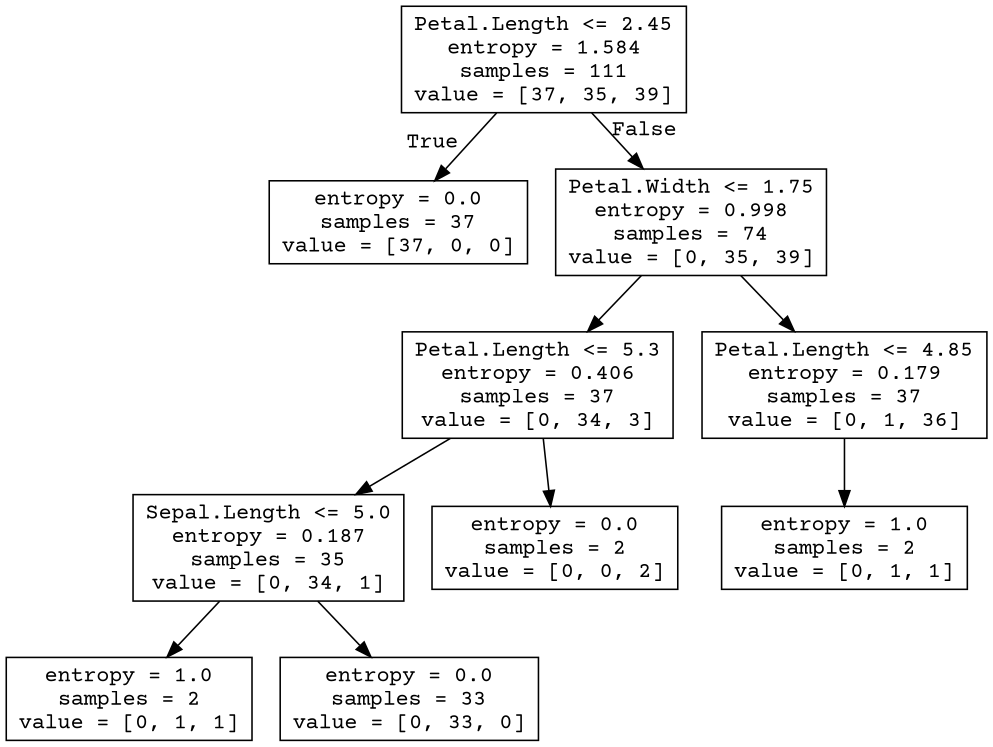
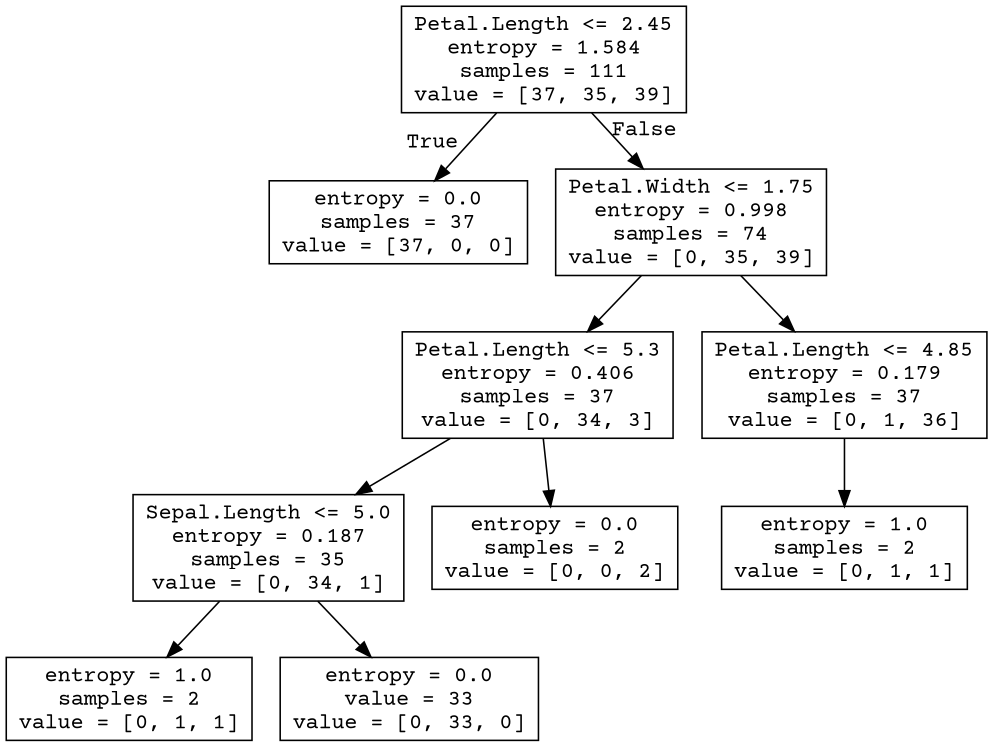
  digraph {
    fontname="Courier Prime"
    node [fontname="Courier Prime" shape=box]
    edge [fontname="Courier Prime"]
    n1 [label="Petal.Length <= 2.45\nentropy = 1.584\nsamples = 111\nvalue = [37, 35, 39]"]
    n2 [label="entropy = 0.0\nsamples = 37\nvalue = [37, 0, 0]"]
    n3 [label="Petal.Width <= 1.75\nentropy = 0.998\nsamples = 74\nvalue = [0, 35, 39]"]
    n4 [label="Petal.Length <= 5.3\nentropy = 0.406\nsamples = 37\nvalue = [0, 34, 3]"]
    n5 [label="Petal.Length <= 4.85\nentropy = 0.179\nsamples = 37\nvalue = [0, 1, 36]"]
    n6 [label="Sepal.Length <= 5.0\nentropy = 0.187\nsamples = 35\nvalue = [0, 34, 1]"]
    n7 [label="entropy = 0.0\nsamples = 2\nvalue = [0, 0, 2]"]
    n8 [label="entropy = 1.0\nsamples = 2\nvalue = [0, 1, 1]"]
    n9 [label="entropy = 1.0\nsamples = 2\nvalue = [0, 1, 1]"]
-   n10 [label="entropy = 0.0\nsamples = 33\nvalue = [0, 33, 0]"]
+   n10 [label="entropy = 0.0\nvalue = 33\nvalue = [0, 33, 0]"]
    n1 -> n2 [headlabel=True labelangle=45 labeldistance=2.5]
    n1 -> n3 [headlabel=False labelangle=-45 labeldistance=2.5]
    n3 -> n4
    n3 -> n5
    n4 -> n6
    n4 -> n7
    n5 -> n8
    n6 -> n9
    n6 -> n10
  }
